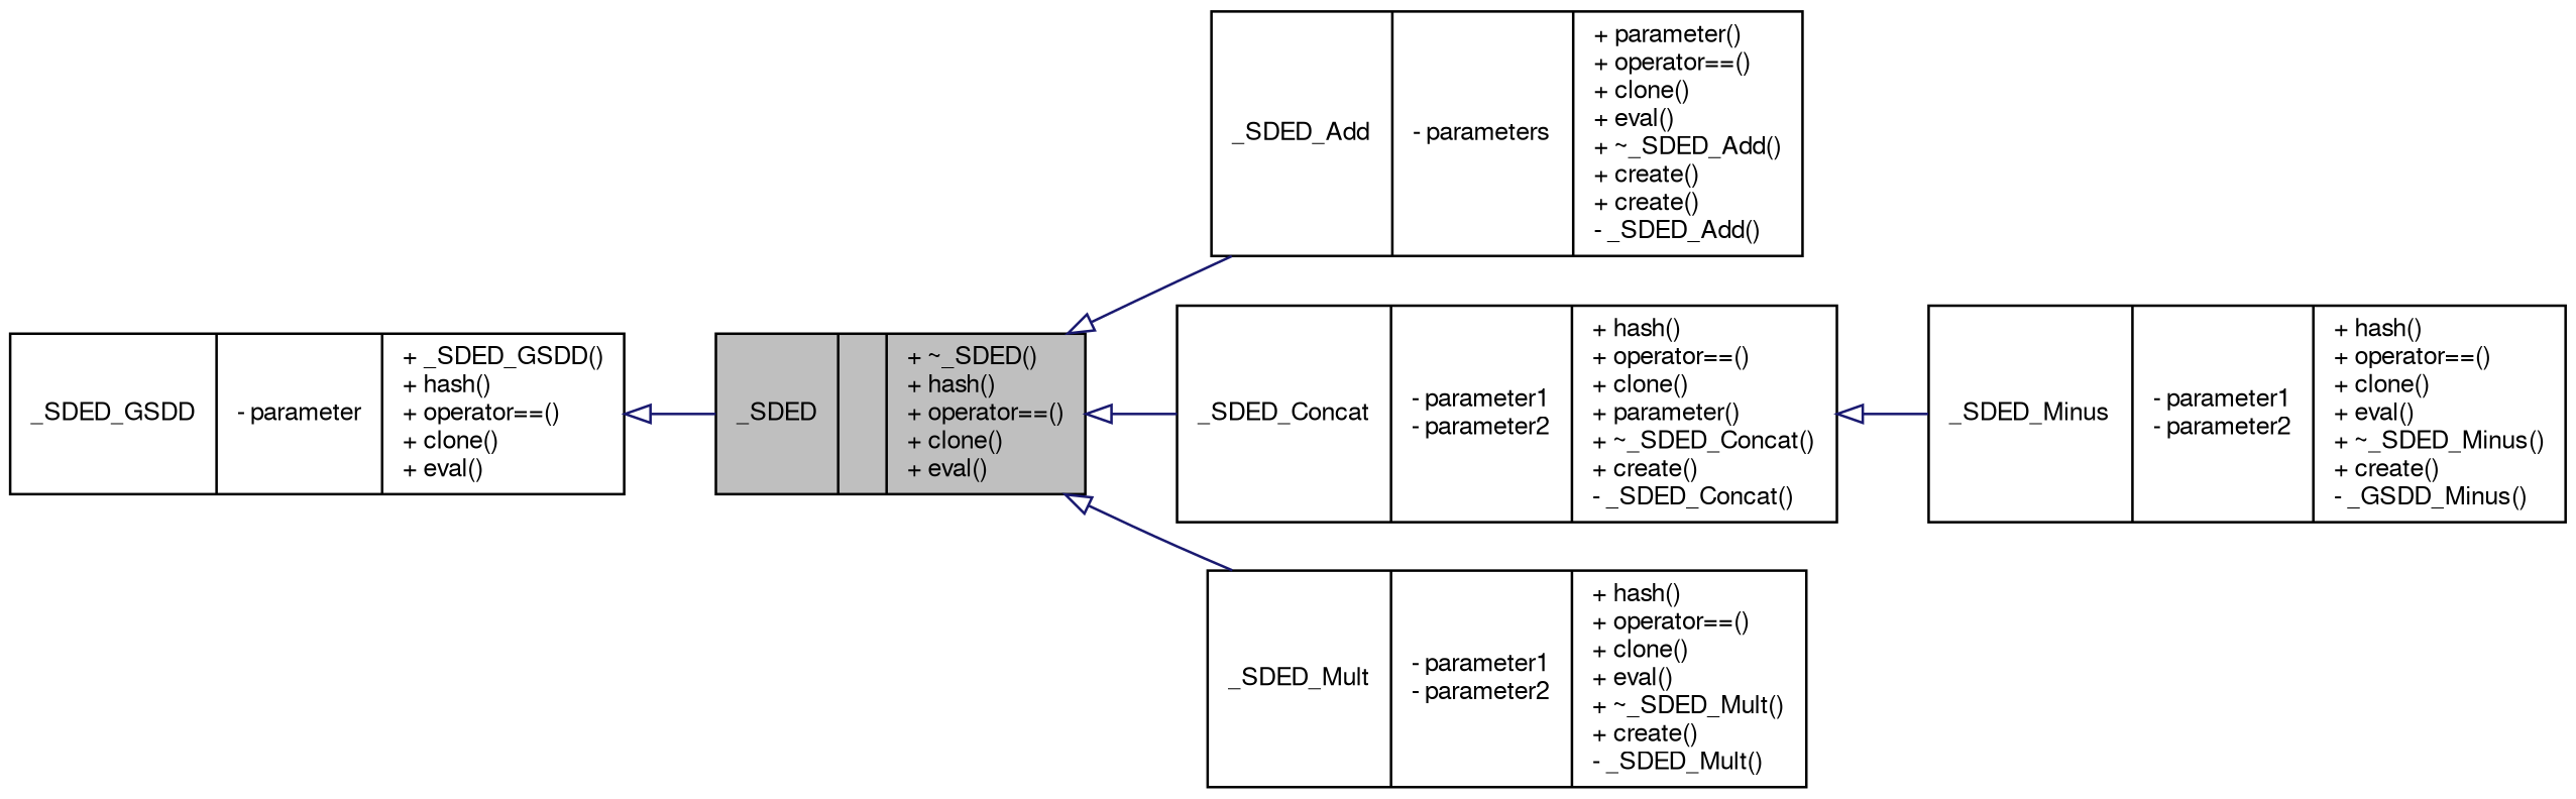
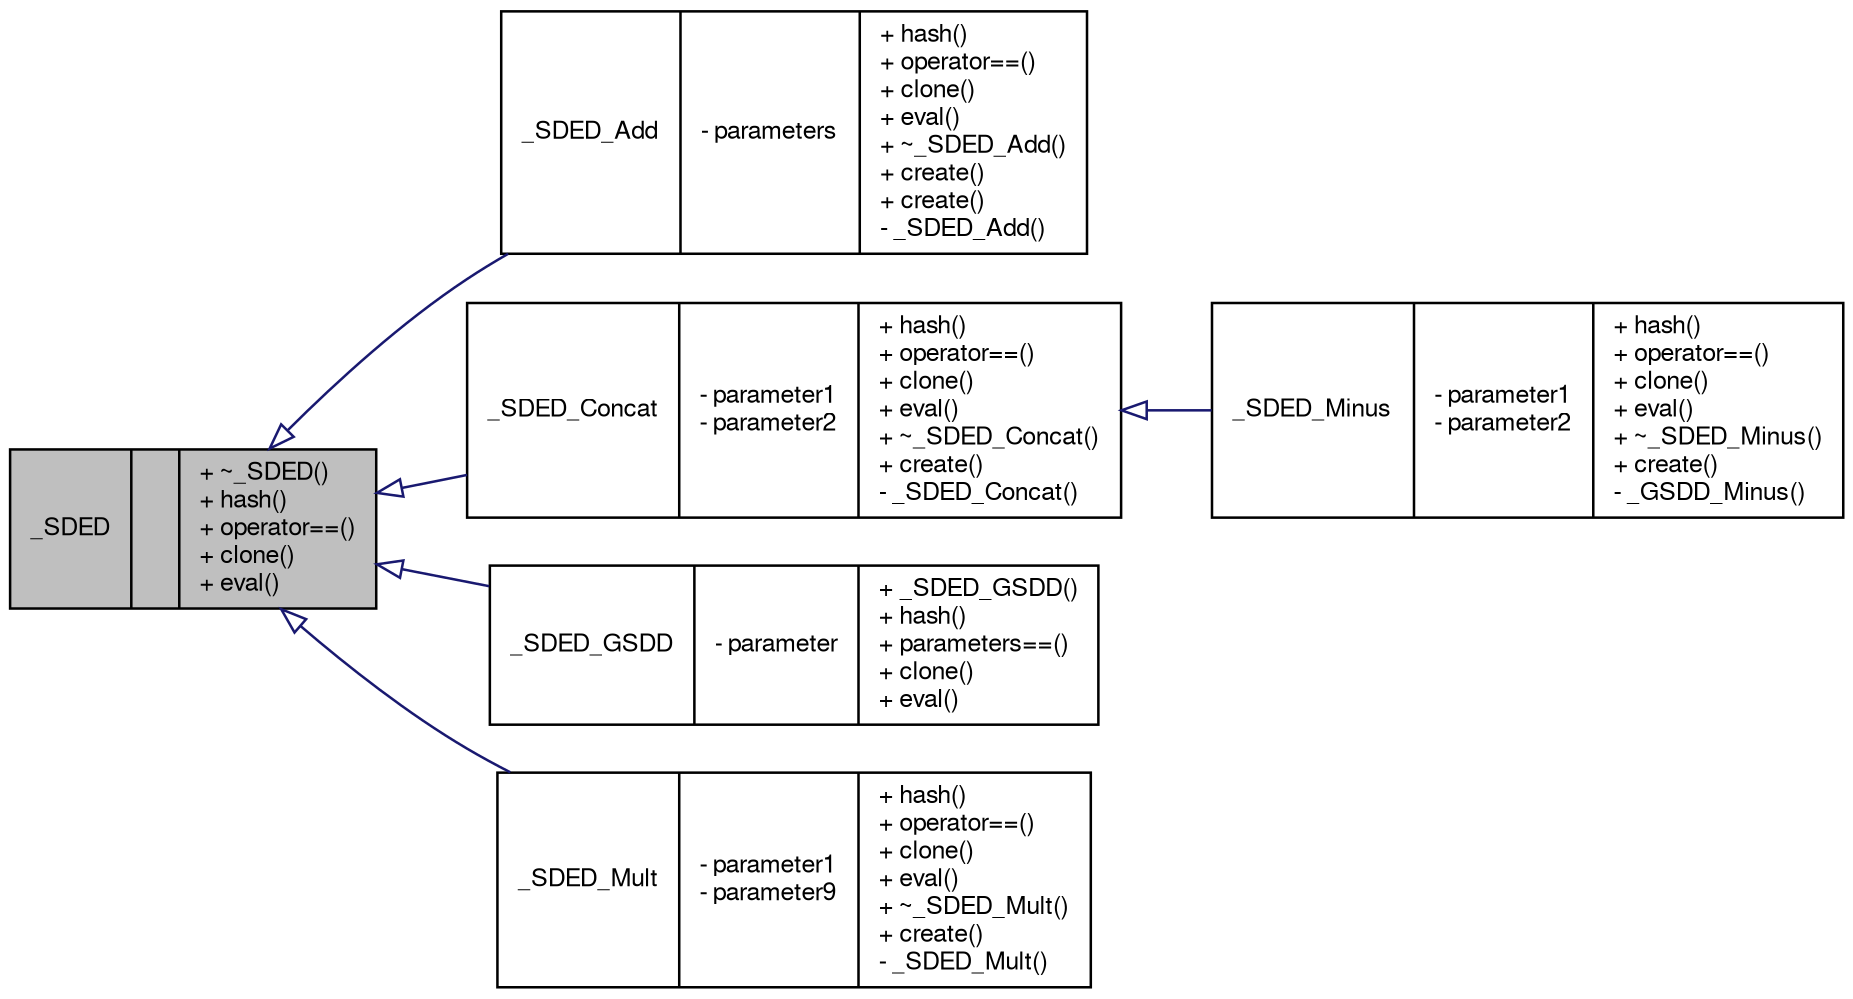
  digraph {
    rankdir=LR
    node [color=black fillcolor=white fontname=FreeSans fontsize=10 shape=record style=filled]
    edge [arrowtail=onormal color=midnightblue dir=back fontname=FreeSans fontsize=10 labelfontname=FreeSans labelfontsize=10 style=solid]
    n1 [fillcolor=grey75 fontcolor=black height=0.2 label="{_SDED\n||+ ~_SDED()\l+ hash()\l+ operator==()\l+ clone()\l+ eval()\l}" width=0.4]
-   n2 [height=0.2 label="{_SDED_Add\n|- parameters\l|+ parameter()\l+ operator==()\l+ clone()\l+ eval()\l+ ~_SDED_Add()\l+ create()\l+ create()\l- _SDED_Add()\l}" width=0.4]
-   n3 [height=0.2 label="{_SDED_Concat\n|- parameter1\l- parameter2\l|+ hash()\l+ operator==()\l+ clone()\l+ parameter()\l+ ~_SDED_Concat()\l+ create()\l- _SDED_Concat()\l}" width=0.4]
-   n4 [height=0.2 label="{_SDED_GSDD\n|- parameter\l|+ _SDED_GSDD()\l+ hash()\l+ operator==()\l+ clone()\l+ eval()\l}" width=0.4]
-   n5 [height=0.2 label="{_SDED_Mult\n|- parameter1\l- parameter2\l|+ hash()\l+ operator==()\l+ clone()\l+ eval()\l+ ~_SDED_Mult()\l+ create()\l- _SDED_Mult()\l}" width=0.4]
+   n2 [height=0.2 label="{_SDED_Add\n|- parameters\l|+ hash()\l+ operator==()\l+ clone()\l+ eval()\l+ ~_SDED_Add()\l+ create()\l+ create()\l- _SDED_Add()\l}" width=0.4]
+   n3 [height=0.2 label="{_SDED_Concat\n|- parameter1\l- parameter2\l|+ hash()\l+ operator==()\l+ clone()\l+ eval()\l+ ~_SDED_Concat()\l+ create()\l- _SDED_Concat()\l}" width=0.4]
+   n4 [height=0.2 label="{_SDED_GSDD\n|- parameter\l|+ _SDED_GSDD()\l+ hash()\l+ parameters==()\l+ clone()\l+ eval()\l}" width=0.4]
+   n5 [height=0.2 label="{_SDED_Mult\n|- parameter1\l- parameter9\l|+ hash()\l+ operator==()\l+ clone()\l+ eval()\l+ ~_SDED_Mult()\l+ create()\l- _SDED_Mult()\l}" width=0.4]
    n6 [height=0.2 label="{_SDED_Minus\n|- parameter1\l- parameter2\l|+ hash()\l+ operator==()\l+ clone()\l+ eval()\l+ ~_SDED_Minus()\l+ create()\l- _GSDD_Minus()\l}" width=0.4]
    n1 -> n2
    n1 -> n3
-   n4 -> n1
+   n1 -> n4
    n1 -> n5
    n3 -> n6
  }
